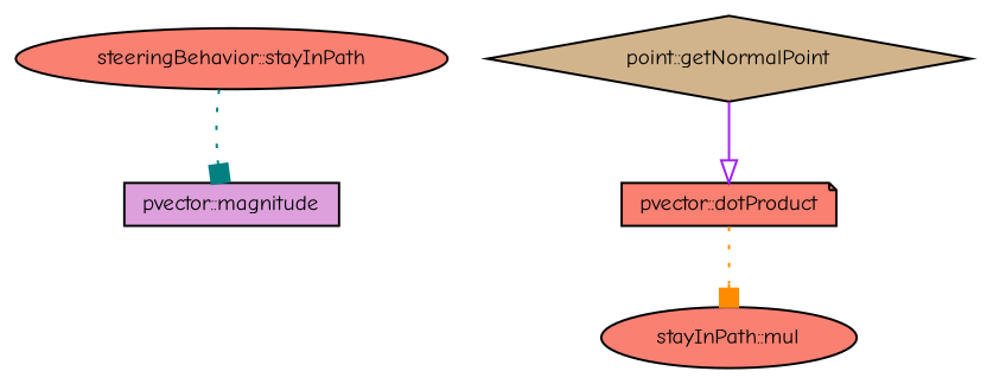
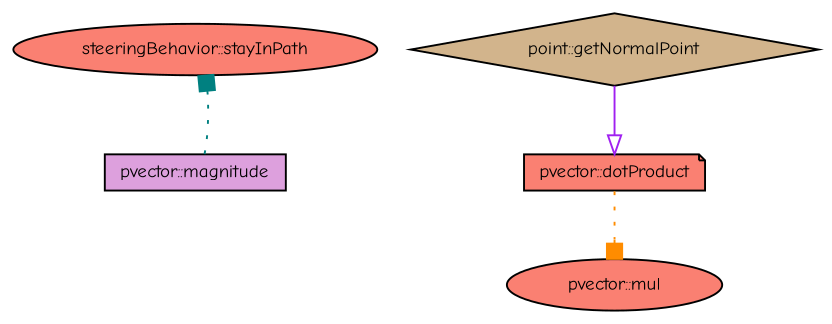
  digraph {
    fontname="Comic Neue"
    rankdir=TB
    node [color=black fillcolor=salmon fontname="Comic Neue" fontsize=10 shape=ellipse style=filled]
    edge [arrowhead=box fontname="Comic Neue" fontsize=10 labelfontname=Helvetica labelfontsize=10 style=dotted]
    n1 [fontcolor=black height=0.2 label="steeringBehavior::stayInPath" width=0.4]
    n2 [fillcolor=plum height=0.2 label="pvector::magnitude" shape=box width=0.4]
    n3 [fillcolor=tan height=0.2 label="point::getNormalPoint" shape=diamond width=0.4]
    n4 [height=0.2 label="pvector::dotProduct" shape=note width=0.4]
-   n5 [height=0.2 label="stayInPath::mul" width=0.4]
-   n1 -> n2 [color=teal]
+   n5 [height=0.2 label="pvector::mul" width=0.4]
+   n2 -> n1 [color=teal]
    n3 -> n4 [arrowhead=onormal color=purple style=solid]
    n4 -> n5 [color=darkorange]
  }
